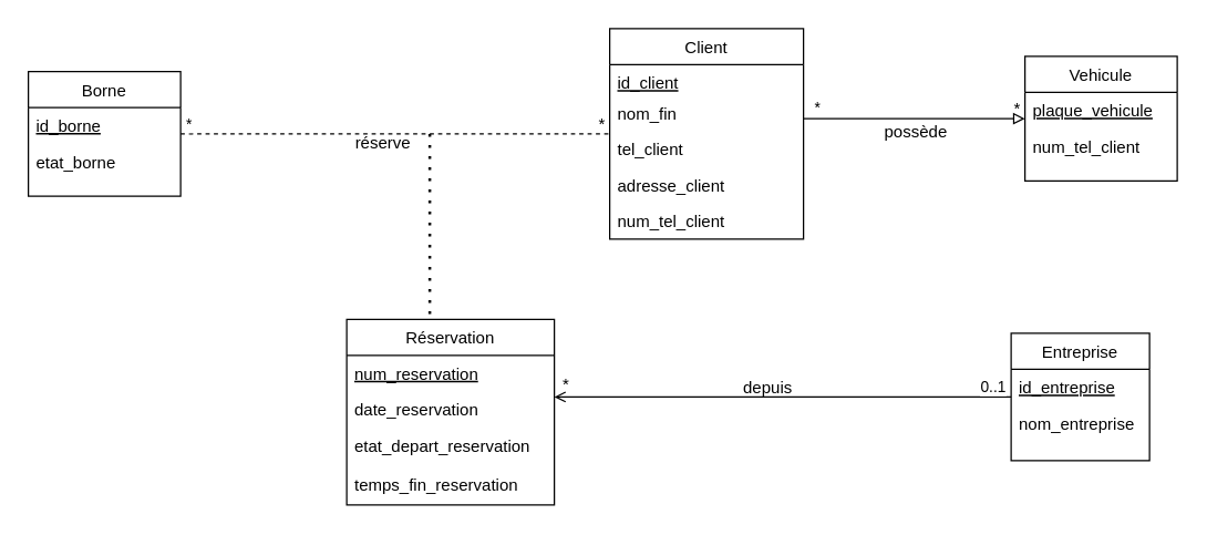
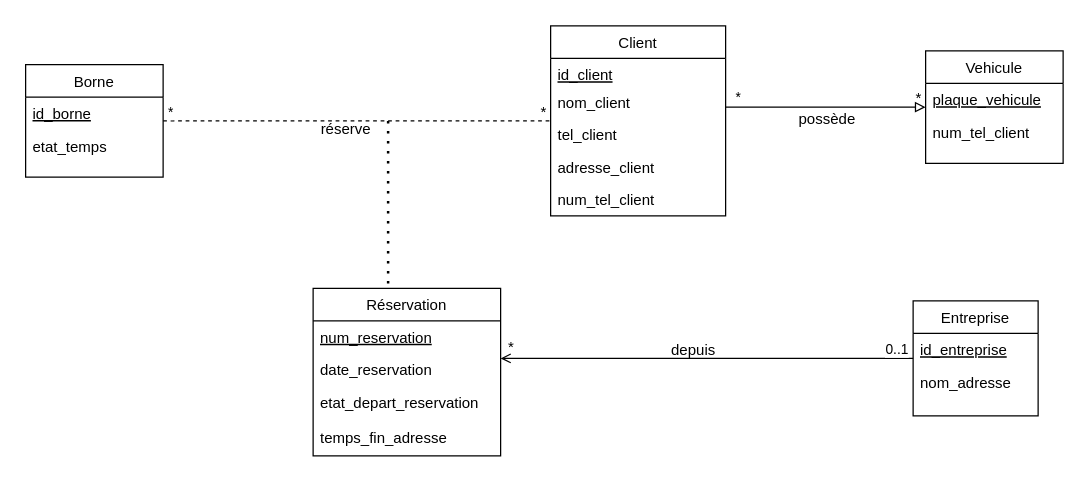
  <mxCell id="0" />
  <mxCell id="1" parent="0" />
  <mxCell id="2" value="" style="endArrow=block;shadow=0;strokeWidth=1;rounded=0;curved=0;endFill=0;edgeStyle=elbowEdgeStyle;elbow=vertical;" parent="1" edge="1" target="12" source="6"><mxGeometry x="0.5" y="41" relative="1" as="geometry"><mxPoint x="591" y="85.25" as="sourcePoint" /><mxPoint x="720" y="90" as="targetPoint" /><mxPoint x="-40" y="32" as="offset" /><Array as="points" /></mxGeometry></mxCell>
  <mxCell id="3" value="*" style="resizable=0;align=right;verticalAlign=bottom;labelBackgroundColor=none;fontSize=12;" parent="2" connectable="0" vertex="1"><mxGeometry x="1" relative="1" as="geometry"><mxPoint x="-2" y="1" as="offset" /></mxGeometry></mxCell>
  <mxCell id="4" value="possède" style="text;html=1;resizable=0;points=[];;align=center;verticalAlign=middle;labelBackgroundColor=none;rounded=0;shadow=0;strokeWidth=1;fontSize=12;" parent="2" vertex="1" connectable="0"><mxGeometry x="0.5" y="49" relative="1" as="geometry"><mxPoint x="-40" y="58" as="offset" /></mxGeometry></mxCell>
  <mxCell id="5" value="*" style="edgeLabel;html=1;align=center;verticalAlign=middle;resizable=0;points=[];" parent="2" vertex="1" connectable="0"><mxGeometry x="-0.825" y="2" relative="1" as="geometry"><mxPoint x="-5" y="-7" as="offset" /></mxGeometry></mxCell>
  <mxCell id="6" value="Client" style="swimlane;fontStyle=0;align=center;verticalAlign=top;childLayout=stackLayout;horizontal=1;startSize=26;horizontalStack=0;resizeParent=1;resizeLast=0;collapsible=1;marginBottom=0;rounded=0;shadow=0;strokeWidth=1;" parent="1" vertex="1"><mxGeometry x="440" y="20" width="140" height="152" as="geometry"><mxRectangle x="550" y="140" width="160" height="26" as="alternateBounds" /></mxGeometry></mxCell>
  <mxCell id="7" value="id_client" style="text;align=left;verticalAlign=top;spacingLeft=4;spacingRight=4;overflow=hidden;rotatable=0;points=[[0,0.5],[1,0.5]];portConstraint=eastwest;fontStyle=4" parent="6" vertex="1"><mxGeometry y="26" width="140" height="22" as="geometry" /></mxCell>
- <mxCell id="8" value="nom_fin" style="text;align=left;verticalAlign=top;spacingLeft=4;spacingRight=4;overflow=hidden;rotatable=0;points=[[0,0.5],[1,0.5]];portConstraint=eastwest;rounded=0;shadow=0;html=0;" parent="6" vertex="1"><mxGeometry y="48" width="140" height="26" as="geometry" /></mxCell>
+ <mxCell id="8" value="nom_client" style="text;align=left;verticalAlign=top;spacingLeft=4;spacingRight=4;overflow=hidden;rotatable=0;points=[[0,0.5],[1,0.5]];portConstraint=eastwest;rounded=0;shadow=0;html=0;" parent="6" vertex="1"><mxGeometry y="48" width="140" height="26" as="geometry" /></mxCell>
  <mxCell id="9" value="tel_client" style="text;align=left;verticalAlign=top;spacingLeft=4;spacingRight=4;overflow=hidden;rotatable=0;points=[[0,0.5],[1,0.5]];portConstraint=eastwest;rounded=0;shadow=0;html=0;" parent="6" vertex="1"><mxGeometry y="74" width="140" height="26" as="geometry" /></mxCell>
  <mxCell id="10" value="adresse_client" style="text;align=left;verticalAlign=top;spacingLeft=4;spacingRight=4;overflow=hidden;rotatable=0;points=[[0,0.5],[1,0.5]];portConstraint=eastwest;rounded=0;shadow=0;html=0;" parent="6" vertex="1"><mxGeometry y="100" width="140" height="26" as="geometry" /></mxCell>
  <mxCell id="11" value="num_tel_client" style="text;align=left;verticalAlign=top;spacingLeft=4;spacingRight=4;overflow=hidden;rotatable=0;points=[[0,0.5],[1,0.5]];portConstraint=eastwest;rounded=0;shadow=0;html=0;" parent="6" vertex="1"><mxGeometry y="126" width="140" height="26" as="geometry" /></mxCell>
  <mxCell id="12" value="Vehicule" style="swimlane;fontStyle=0;align=center;verticalAlign=top;childLayout=stackLayout;horizontal=1;startSize=26;horizontalStack=0;resizeParent=1;resizeLast=0;collapsible=1;marginBottom=0;rounded=0;shadow=0;strokeWidth=1;" parent="1" vertex="1"><mxGeometry x="740" width="110" height="90" as="geometry" y="40"><mxRectangle x="550" y="140" width="160" height="26" as="alternateBounds" /></mxGeometry></mxCell>
  <mxCell id="13" value="plaque_vehicule" style="text;align=left;verticalAlign=top;spacingLeft=4;spacingRight=4;overflow=hidden;rotatable=0;points=[[0,0.5],[1,0.5]];portConstraint=eastwest;rounded=0;shadow=0;html=0;fontStyle=4" parent="12" vertex="1"><mxGeometry y="26" width="110" height="26" as="geometry" /></mxCell>
  <mxCell id="14" value="num_tel_client" style="text;align=left;verticalAlign=top;spacingLeft=4;spacingRight=4;overflow=hidden;rotatable=0;points=[[0,0.5],[1,0.5]];portConstraint=eastwest;rounded=0;shadow=0;html=0;" parent="12" vertex="1"><mxGeometry y="52" width="110" height="26" as="geometry" /></mxCell>
  <mxCell id="15" value="Entreprise" style="swimlane;fontStyle=0;align=center;verticalAlign=top;childLayout=stackLayout;horizontal=1;startSize=26;horizontalStack=0;resizeParent=1;resizeLast=0;collapsible=1;marginBottom=0;rounded=0;shadow=0;strokeWidth=1;" parent="1" vertex="1"><mxGeometry x="730" y="240" width="100" height="92" as="geometry"><mxRectangle x="550" y="140" width="160" height="26" as="alternateBounds" /></mxGeometry></mxCell>
  <mxCell id="16" value="id_entreprise" style="text;align=left;verticalAlign=top;spacingLeft=4;spacingRight=4;overflow=hidden;rotatable=0;points=[[0,0.5],[1,0.5]];portConstraint=eastwest;rounded=0;shadow=0;html=0;fontStyle=4" parent="15" vertex="1"><mxGeometry y="26" width="100" height="26" as="geometry" /></mxCell>
- <mxCell id="17" value="nom_entreprise" style="text;align=left;verticalAlign=top;spacingLeft=4;spacingRight=4;overflow=hidden;rotatable=0;points=[[0,0.5],[1,0.5]];portConstraint=eastwest;rounded=0;shadow=0;html=0;" parent="15" vertex="1"><mxGeometry y="52" width="100" height="26" as="geometry" /></mxCell>
+ <mxCell id="17" value="nom_adresse" style="text;align=left;verticalAlign=top;spacingLeft=4;spacingRight=4;overflow=hidden;rotatable=0;points=[[0,0.5],[1,0.5]];portConstraint=eastwest;rounded=0;shadow=0;html=0;" parent="15" vertex="1"><mxGeometry y="52" width="100" height="26" as="geometry" /></mxCell>
  <mxCell id="18" value="Borne" style="swimlane;fontStyle=0;align=center;verticalAlign=top;childLayout=stackLayout;horizontal=1;startSize=26;horizontalStack=0;resizeParent=1;resizeLast=0;collapsible=1;marginBottom=0;rounded=0;shadow=0;strokeWidth=1;" parent="1" vertex="1"><mxGeometry x="20" y="51" width="110" height="90" as="geometry"><mxRectangle x="550" y="140" width="160" height="26" as="alternateBounds" /></mxGeometry></mxCell>
  <mxCell id="19" value="id_borne" style="text;align=left;verticalAlign=top;spacingLeft=4;spacingRight=4;overflow=hidden;rotatable=0;points=[[0,0.5],[1,0.5]];portConstraint=eastwest;rounded=0;shadow=0;html=0;fontStyle=4" parent="18" vertex="1"><mxGeometry y="26" width="110" height="26" as="geometry" /></mxCell>
- <mxCell id="20" value="etat_borne" style="text;align=left;verticalAlign=top;spacingLeft=4;spacingRight=4;overflow=hidden;rotatable=0;points=[[0,0.5],[1,0.5]];portConstraint=eastwest;rounded=0;shadow=0;html=0;" parent="18" vertex="1"><mxGeometry y="52" width="110" height="26" as="geometry" /></mxCell>
+ <mxCell id="20" value="etat_temps" style="text;align=left;verticalAlign=top;spacingLeft=4;spacingRight=4;overflow=hidden;rotatable=0;points=[[0,0.5],[1,0.5]];portConstraint=eastwest;rounded=0;shadow=0;html=0;" parent="18" vertex="1"><mxGeometry y="52" width="110" height="26" as="geometry" /></mxCell>
  <mxCell id="21" value="" style="endArrow=none;shadow=0;strokeWidth=1;rounded=0;curved=0;endFill=0;edgeStyle=elbowEdgeStyle;elbow=vertical;dashed=1;" parent="1" source="18" target="6" edge="1"><mxGeometry x="0.5" y="41" relative="1" as="geometry"><mxPoint x="-20" y="40.464" as="sourcePoint" /><mxPoint x="350" y="40.464" as="targetPoint" /><mxPoint x="-40" y="32" as="offset" /></mxGeometry></mxCell>
  <mxCell id="22" value="*" style="resizable=0;align=right;verticalAlign=bottom;labelBackgroundColor=none;fontSize=12;" parent="21" connectable="0" vertex="1"><mxGeometry x="1" relative="1" as="geometry"><mxPoint x="-2" y="1" as="offset" /></mxGeometry></mxCell>
  <mxCell id="23" value="réserve" style="text;html=1;resizable=0;points=[];;align=center;verticalAlign=middle;labelBackgroundColor=none;rounded=0;shadow=0;strokeWidth=1;fontSize=12;" parent="21" vertex="1" connectable="0"><mxGeometry x="0.5" y="49" relative="1" as="geometry"><mxPoint x="-88" y="55" as="offset" /></mxGeometry></mxCell>
  <mxCell id="24" value="*" style="edgeLabel;html=1;align=center;verticalAlign=middle;resizable=0;points=[];" parent="21" vertex="1" connectable="0"><mxGeometry x="-0.825" y="2" relative="1" as="geometry"><mxPoint x="-22" y="-6" as="offset" /></mxGeometry></mxCell>
  <mxCell id="25" value="" style="endArrow=none;dashed=1;html=1;dashPattern=1 3;strokeWidth=2;rounded=0;" parent="1" edge="1"><mxGeometry width="50" height="50" relative="1" as="geometry"><mxPoint x="310" y="226" as="sourcePoint" /><mxPoint x="310" y="96" as="targetPoint" /></mxGeometry></mxCell>
  <mxCell id="26" value="Réservation" style="swimlane;fontStyle=0;align=center;verticalAlign=top;childLayout=stackLayout;horizontal=1;startSize=26;horizontalStack=0;resizeParent=1;resizeLast=0;collapsible=1;marginBottom=0;rounded=0;shadow=0;strokeWidth=1;" parent="1" vertex="1"><mxGeometry x="250" y="230" width="150" height="134" as="geometry"><mxRectangle x="550" y="140" width="160" height="26" as="alternateBounds" /></mxGeometry></mxCell>
  <mxCell id="27" value="num_reservation" style="text;align=left;verticalAlign=top;spacingLeft=4;spacingRight=4;overflow=hidden;rotatable=0;points=[[0,0.5],[1,0.5]];portConstraint=eastwest;rounded=0;shadow=0;html=0;fontStyle=4" parent="26" vertex="1"><mxGeometry y="26" width="150" height="26" as="geometry" /></mxCell>
  <mxCell id="28" value="date_reservation" style="text;align=left;verticalAlign=top;spacingLeft=4;spacingRight=4;overflow=hidden;rotatable=0;points=[[0,0.5],[1,0.5]];portConstraint=eastwest;rounded=0;shadow=0;html=0;" parent="26" vertex="1"><mxGeometry y="52" width="150" height="26" as="geometry" /></mxCell>
  <mxCell id="29" value="etat_depart_reservation" style="text;align=left;verticalAlign=top;spacingLeft=4;spacingRight=4;overflow=hidden;rotatable=0;points=[[0,0.5],[1,0.5]];portConstraint=eastwest;rounded=0;shadow=0;html=0;" parent="26" vertex="1"><mxGeometry y="78" width="150" height="28" as="geometry" /></mxCell>
- <mxCell id="30" value="temps_fin_reservation" style="text;align=left;verticalAlign=top;spacingLeft=4;spacingRight=4;overflow=hidden;rotatable=0;points=[[0,0.5],[1,0.5]];portConstraint=eastwest;rounded=0;shadow=0;html=0;" parent="26" vertex="1"><mxGeometry y="106" width="150" height="28" as="geometry" /></mxCell>
+ <mxCell id="30" value="temps_fin_adresse" style="text;align=left;verticalAlign=top;spacingLeft=4;spacingRight=4;overflow=hidden;rotatable=0;points=[[0,0.5],[1,0.5]];portConstraint=eastwest;rounded=0;shadow=0;html=0;" parent="26" vertex="1"><mxGeometry y="106" width="150" height="28" as="geometry" /></mxCell>
  <mxCell id="31" value="" style="endArrow=open;shadow=0;strokeWidth=1;rounded=0;curved=0;endFill=0;edgeStyle=elbowEdgeStyle;elbow=vertical;" edge="1" parent="1" source="15" target="26"><mxGeometry x="0.5" y="41" relative="1" as="geometry"><mxPoint x="310" y="-41" as="sourcePoint" /><mxPoint x="310" y="96" as="targetPoint" /><mxPoint x="-40" y="32" as="offset" /></mxGeometry></mxCell>
  <mxCell id="32" value="*" style="resizable=0;align=right;verticalAlign=bottom;labelBackgroundColor=none;fontSize=12;" connectable="0" vertex="1" parent="31"><mxGeometry x="1" relative="1" as="geometry"><mxPoint x="12" y="-1" as="offset" /></mxGeometry></mxCell>
  <mxCell id="33" value="depuis" style="text;html=1;resizable=0;points=[];;align=center;verticalAlign=middle;labelBackgroundColor=none;rounded=0;shadow=0;strokeWidth=1;fontSize=12;" vertex="1" connectable="0" parent="31"><mxGeometry x="0.5" y="49" relative="1" as="geometry"><mxPoint x="71" y="-56" as="offset" /></mxGeometry></mxCell>
  <mxCell id="34" value="0..1" style="edgeLabel;html=1;align=center;verticalAlign=middle;resizable=0;points=[];" vertex="1" connectable="0" parent="31"><mxGeometry x="-0.825" y="2" relative="1" as="geometry"><mxPoint x="15" y="-10" as="offset" /></mxGeometry></mxCell>
